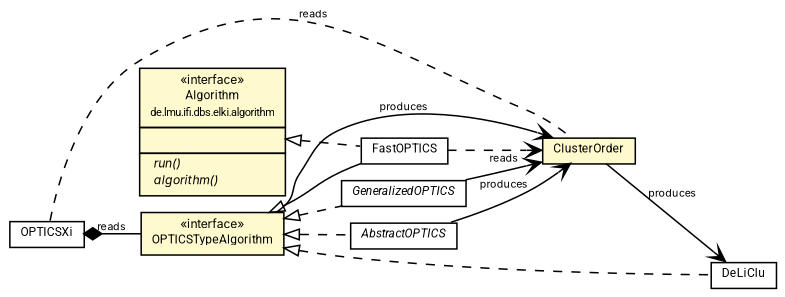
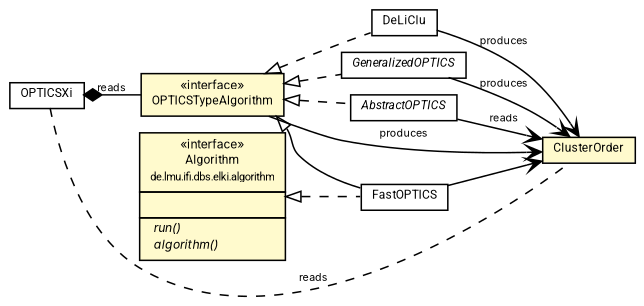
  digraph {
    fontname=Inter
    nodesep=0.15
    rankdir=LR
    ranksep=0.25
    node [fontcolor=black fontname=Inter fontsize=8 margin=0 shape=plaintext]
    edge [color=black fontname=Inter fontsize=7 labelfontname=Roboto labelfontsize=7 weight=1]
    n1 [height=0 label=<<table title="de.lmu.ifi.dbs.elki.algorithm.clustering.optics.DeLiClu" border="0" cellborder="1" cellspacing="0" cellpadding="2" href="DeLiClu.html" target="_parent"> 		<tr><td><table border="0" cellspacing="0" cellpadding="1"> 		<tr><td align="center" balign="center"> <font face="Roboto">DeLiClu</font> </td></tr> 		</table></td></tr> 		</table>> width=0]
    n2 [height=0 label=<<table title="de.lmu.ifi.dbs.elki.algorithm.clustering.optics.ClusterOrder" border="0" cellborder="1" cellspacing="0" cellpadding="2" bgcolor="LemonChiffon" href="ClusterOrder.html" target="_parent"> 		<tr><td><table border="0" cellspacing="0" cellpadding="1"> 		<tr><td align="center" balign="center"> <font face="Roboto">ClusterOrder</font> </td></tr> 		</table></td></tr> 		</table>> width=0]
    n3 [height=0 label=<<table title="de.lmu.ifi.dbs.elki.algorithm.clustering.optics.GeneralizedOPTICS" border="0" cellborder="1" cellspacing="0" cellpadding="2" href="GeneralizedOPTICS.html" target="_parent"> 		<tr><td><table border="0" cellspacing="0" cellpadding="1"> 		<tr><td align="center" balign="center"> <font face="Roboto"><i>GeneralizedOPTICS</i></font> </td></tr> 		</table></td></tr> 		</table>> width=0]
    n4 [height=0 label=<<table title="de.lmu.ifi.dbs.elki.algorithm.clustering.optics.AbstractOPTICS" border="0" cellborder="1" cellspacing="0" cellpadding="2" href="AbstractOPTICS.html" target="_parent"> 		<tr><td><table border="0" cellspacing="0" cellpadding="1"> 		<tr><td align="center" balign="center"> <font face="Roboto"><i>AbstractOPTICS</i></font> </td></tr> 		</table></td></tr> 		</table>> width=0]
    n5 [height=0 label=<<table title="de.lmu.ifi.dbs.elki.algorithm.clustering.optics.OPTICSTypeAlgorithm" border="0" cellborder="1" cellspacing="0" cellpadding="2" bgcolor="lemonChiffon" href="OPTICSTypeAlgorithm.html" target="_parent"> 		<tr><td><table border="0" cellspacing="0" cellpadding="1"> 		<tr><td align="center" balign="center"> &#171;interface&#187; </td></tr> 		<tr><td align="center" balign="center"> <font face="Roboto">OPTICSTypeAlgorithm</font> </td></tr> 		</table></td></tr> 		</table>> width=0]
    n6 [height=0 label=<<table title="de.lmu.ifi.dbs.elki.algorithm.clustering.optics.FastOPTICS" border="0" cellborder="1" cellspacing="0" cellpadding="2" href="FastOPTICS.html" target="_parent"> 		<tr><td><table border="0" cellspacing="0" cellpadding="1"> 		<tr><td align="center" balign="center"> <font face="Roboto">FastOPTICS</font> </td></tr> 		</table></td></tr> 		</table>> width=0]
    n7 [height=0 label=<<table title="de.lmu.ifi.dbs.elki.algorithm.clustering.optics.OPTICSXi" border="0" cellborder="1" cellspacing="0" cellpadding="2" href="OPTICSXi.html" target="_parent"> 		<tr><td><table border="0" cellspacing="0" cellpadding="1"> 		<tr><td align="center" balign="center"> <font face="Roboto">OPTICSXi</font> </td></tr> 		</table></td></tr> 		</table>> width=0]
    n8 [height=0 label=<<table title="de.lmu.ifi.dbs.elki.algorithm.Algorithm" border="0" cellborder="1" cellspacing="0" cellpadding="2" bgcolor="LemonChiffon" href="../../Algorithm.html" target="_parent"> 		<tr><td><table border="0" cellspacing="0" cellpadding="1"> 		<tr><td align="center" balign="center"> &#171;interface&#187; </td></tr> 		<tr><td align="center" balign="center"> <font face="Roboto">Algorithm</font> </td></tr> 		<tr><td align="center" balign="center"> <font face="Roboto" point-size="7.0">de.lmu.ifi.dbs.elki.algorithm</font> </td></tr> 		</table></td></tr> 		<tr><td><table border="0" cellspacing="0" cellpadding="1"> 		<tr><td align="left" balign="left">  </td></tr> 		</table></td></tr> 		<tr><td><table border="0" cellspacing="0" cellpadding="1"> 		<tr><td align="left" balign="left"> <i> run()</i> </td></tr> 		<tr><td align="left" balign="left"> <i> algorithm()</i> </td></tr> 		</table></td></tr> 		</table>> width=0]
-   n2 -> n1 [arrowhead=open label=produces]
-   n3 -> n2 [arrowhead=open label=reads]
-   n4 -> n2 [arrowhead=open label=produces]
+   n1 -> n2 [arrowhead=open label=produces]
+   n3 -> n2 [arrowhead=open label=produces]
+   n4 -> n2 [arrowhead=open label=reads]
    n5 -> n1 [arrowtail=empty dir=back style=dashed weight=9]
    n5 -> n2 [arrowhead=open label=produces]
    n5 -> n3 [arrowtail=empty dir=back style=dashed weight=9]
    n5 -> n4 [arrowtail=empty dir=back style=dashed weight=9]
    n5 -> n6 [arrowtail=empty dir=back style=solid weight=9]
-   n6 -> n2 [arrowhead=open style=dashed]
+   n6 -> n2 [arrowhead=open]
    n7 -> n2 [arrowhead=none label=reads style=dashed weight=2]
    n7 -> n5 [arrowhead=none arrowtail=diamond dir=back label=reads weight=6]
    n8 -> n6 [arrowtail=empty dir=back style=dashed weight=9]
  }
